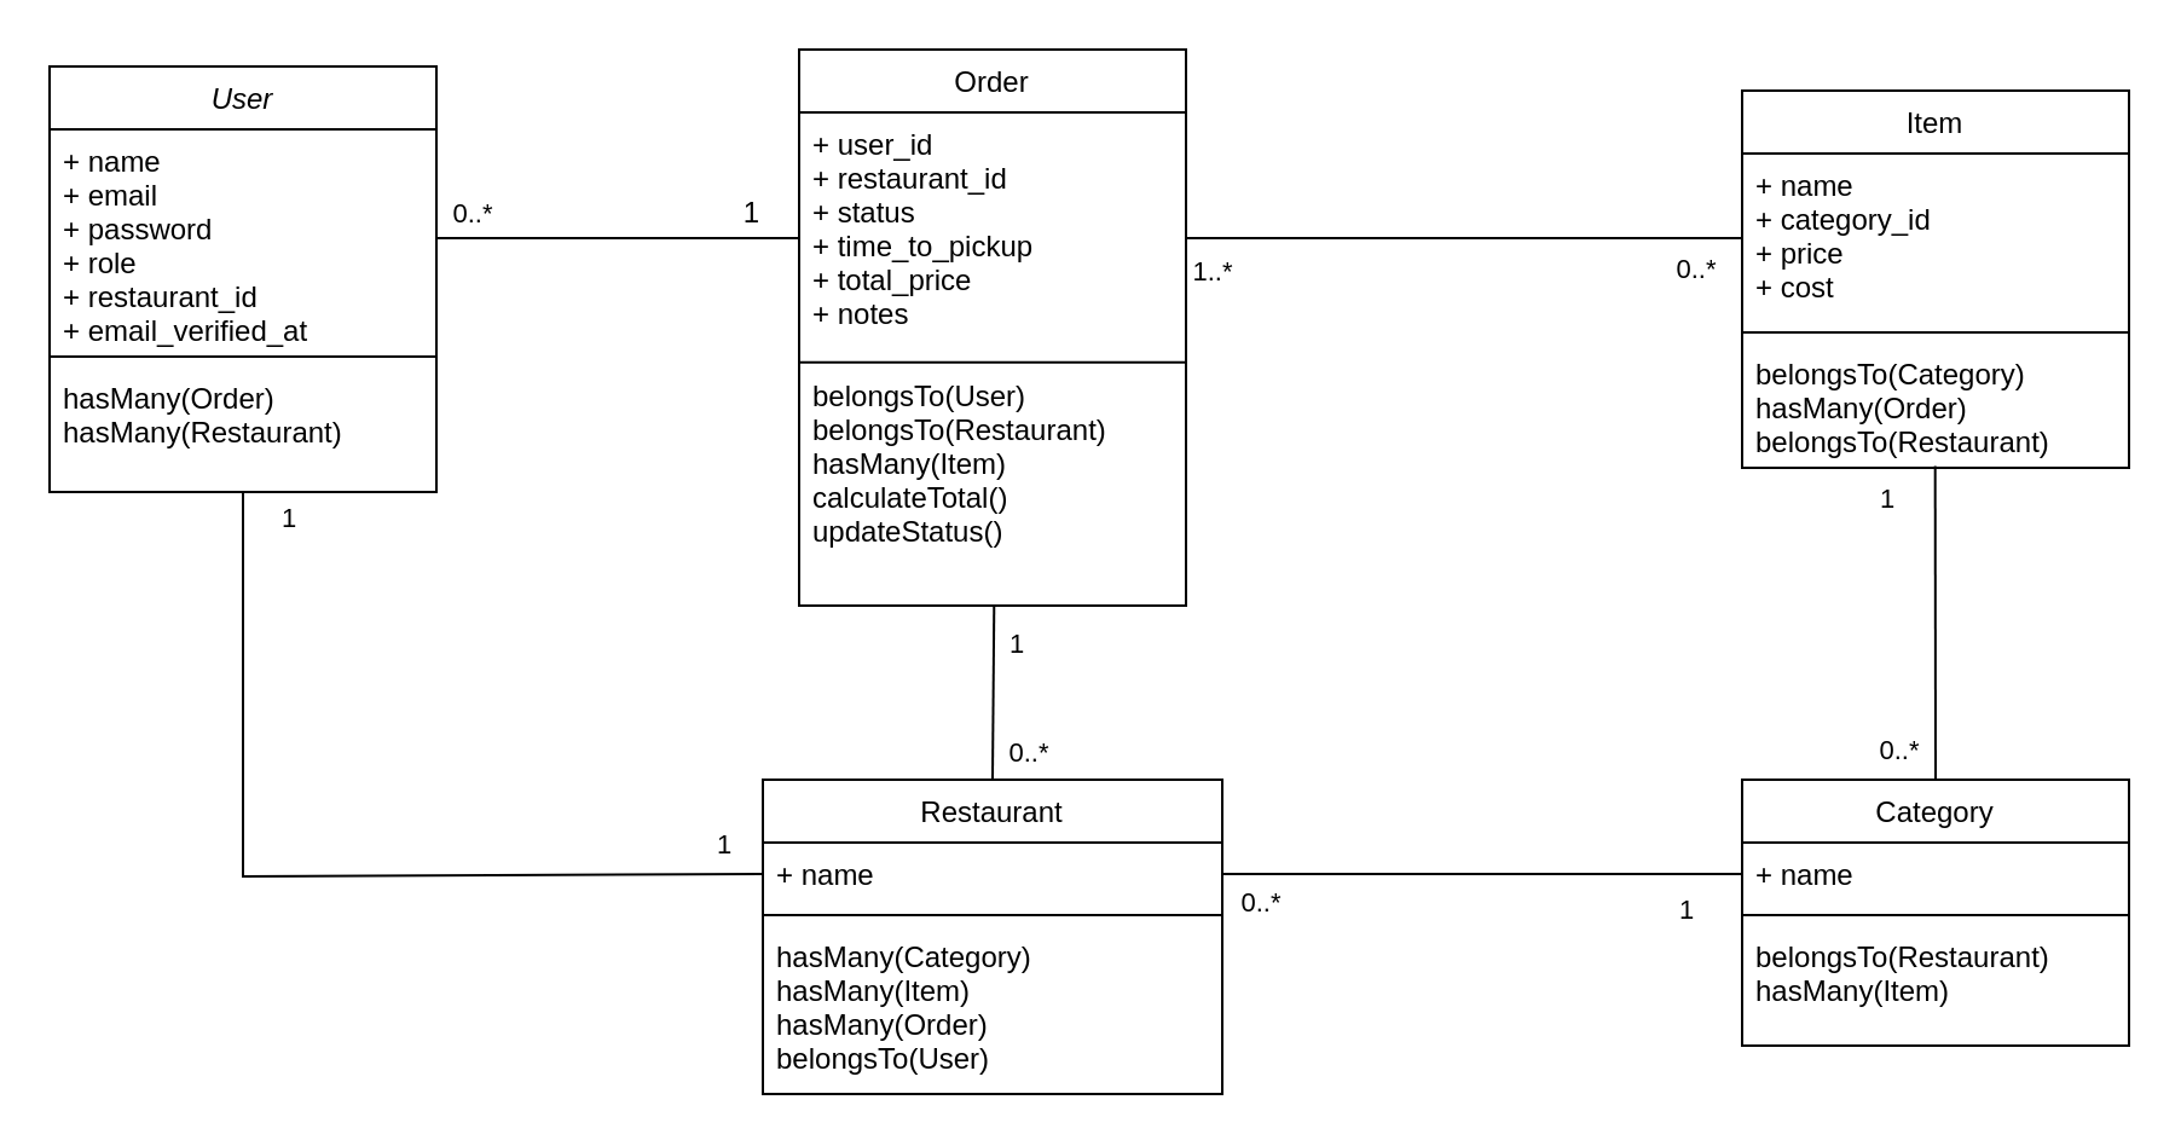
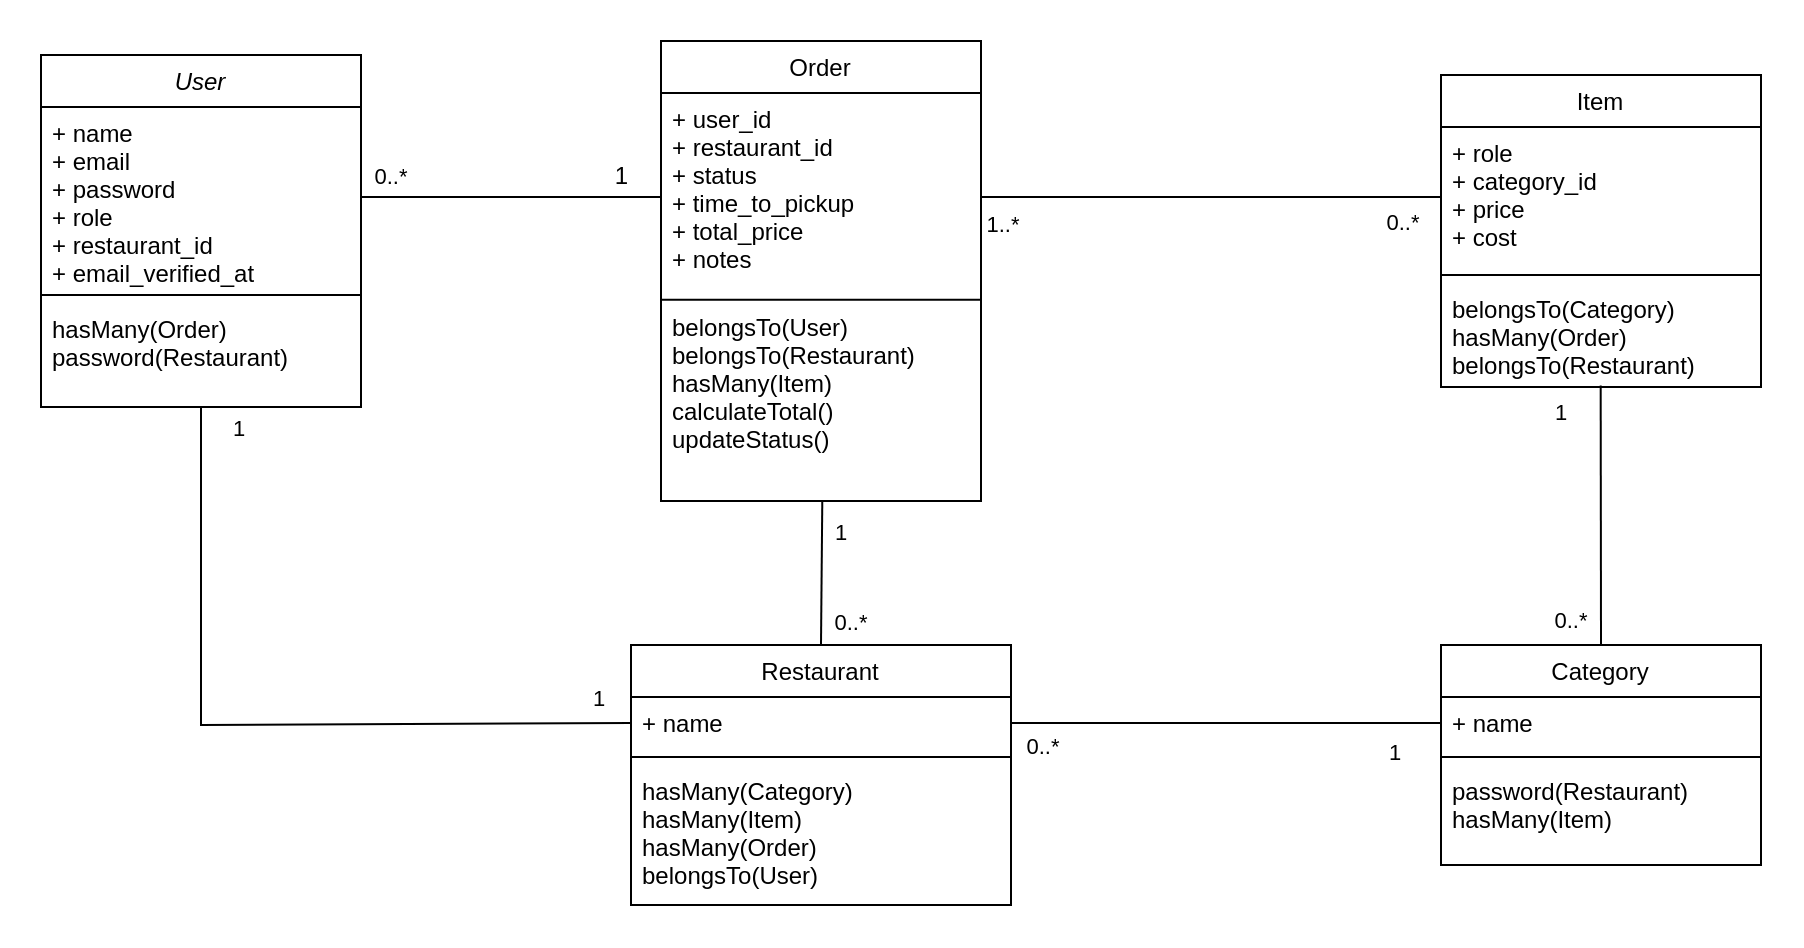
  <mxCell id="0" />
  <mxCell id="1" parent="0" />
  <mxCell id="2" value="User" style="swimlane;fontStyle=2;align=center;verticalAlign=top;childLayout=stackLayout;horizontal=1;startSize=26;horizontalStack=0;resizeParent=1;resizeLast=0;collapsible=1;marginBottom=0;rounded=0;shadow=0;strokeWidth=1;" vertex="1" parent="1"><mxGeometry x="20" y="27" width="160" height="176" as="geometry"><mxRectangle x="230" y="140" width="160" height="26" as="alternateBounds" /></mxGeometry></mxCell>
  <mxCell id="3" value="+ name &#10;+ email &#10;+ password &#10;+ role &#10;+ restaurant_id&#10;+ email_verified_at  &#10;" style="text;align=left;verticalAlign=top;spacingLeft=4;spacingRight=4;overflow=hidden;rotatable=0;points=[[0,0.5],[1,0.5]];portConstraint=eastwest;rounded=0;shadow=0;html=0;" vertex="1" parent="2"><mxGeometry y="26" width="160" height="90" as="geometry" /></mxCell>
  <mxCell id="4" value="" style="line;html=1;strokeWidth=1;align=left;verticalAlign=middle;spacingTop=-1;spacingLeft=3;spacingRight=3;rotatable=0;labelPosition=right;points=[];portConstraint=eastwest;" vertex="1" parent="2"><mxGeometry y="116" width="160" height="8" as="geometry" /></mxCell>
- <mxCell id="5" value="hasMany(Order)&#10;hasMany(Restaurant)" style="text;align=left;verticalAlign=top;spacingLeft=4;spacingRight=4;overflow=hidden;rotatable=0;points=[[0,0.5],[1,0.5]];portConstraint=eastwest;" vertex="1" parent="2"><mxGeometry y="124" width="160" height="42" as="geometry" /></mxCell>
+ <mxCell id="5" value="hasMany(Order)&#10;password(Restaurant)" style="text;align=left;verticalAlign=top;spacingLeft=4;spacingRight=4;overflow=hidden;rotatable=0;points=[[0,0.5],[1,0.5]];portConstraint=eastwest;" vertex="1" parent="2"><mxGeometry y="124" width="160" height="42" as="geometry" /></mxCell>
  <mxCell id="6" value="Category" style="swimlane;fontStyle=0;align=center;verticalAlign=top;childLayout=stackLayout;horizontal=1;startSize=26;horizontalStack=0;resizeParent=1;resizeLast=0;collapsible=1;marginBottom=0;rounded=0;shadow=0;strokeWidth=1;" vertex="1" parent="1"><mxGeometry x="720" y="322" width="160" height="110" as="geometry"><mxRectangle x="130" y="380" width="160" height="26" as="alternateBounds" /></mxGeometry></mxCell>
  <mxCell id="7" value="+ name" style="text;align=left;verticalAlign=top;spacingLeft=4;spacingRight=4;overflow=hidden;rotatable=0;points=[[0,0.5],[1,0.5]];portConstraint=eastwest;" vertex="1" parent="6"><mxGeometry y="26" width="160" height="26" as="geometry" /></mxCell>
  <mxCell id="8" value="" style="line;html=1;strokeWidth=1;align=left;verticalAlign=middle;spacingTop=-1;spacingLeft=3;spacingRight=3;rotatable=0;labelPosition=right;points=[];portConstraint=eastwest;" vertex="1" parent="6"><mxGeometry y="52" width="160" height="8" as="geometry" /></mxCell>
- <mxCell id="9" value="belongsTo(Restaurant)&#10;hasMany(Item)" style="text;align=left;verticalAlign=top;spacingLeft=4;spacingRight=4;overflow=hidden;rotatable=0;points=[[0,0.5],[1,0.5]];portConstraint=eastwest;" vertex="1" parent="6"><mxGeometry y="60" width="160" height="50" as="geometry" /></mxCell>
+ <mxCell id="9" value="password(Restaurant)&#10;hasMany(Item)" style="text;align=left;verticalAlign=top;spacingLeft=4;spacingRight=4;overflow=hidden;rotatable=0;points=[[0,0.5],[1,0.5]];portConstraint=eastwest;" vertex="1" parent="6"><mxGeometry y="60" width="160" height="50" as="geometry" /></mxCell>
  <mxCell id="10" value="Restaurant" style="swimlane;fontStyle=0;align=center;verticalAlign=top;childLayout=stackLayout;horizontal=1;startSize=26;horizontalStack=0;resizeParent=1;resizeLast=0;collapsible=1;marginBottom=0;rounded=0;shadow=0;strokeWidth=1;" vertex="1" parent="1"><mxGeometry x="315" y="322" width="190" height="130" as="geometry"><mxRectangle x="340" y="380" width="170" height="26" as="alternateBounds" /></mxGeometry></mxCell>
  <mxCell id="11" value="+ name" style="text;align=left;verticalAlign=top;spacingLeft=4;spacingRight=4;overflow=hidden;rotatable=0;points=[[0,0.5],[1,0.5]];portConstraint=eastwest;" vertex="1" parent="10"><mxGeometry y="26" width="190" height="26" as="geometry" /></mxCell>
  <mxCell id="12" value="" style="line;html=1;strokeWidth=1;align=left;verticalAlign=middle;spacingTop=-1;spacingLeft=3;spacingRight=3;rotatable=0;labelPosition=right;points=[];portConstraint=eastwest;" vertex="1" parent="10"><mxGeometry y="52" width="190" height="8" as="geometry" /></mxCell>
  <mxCell id="13" value="hasMany(Category)&#10;hasMany(Item)&#10;hasMany(Order)&#10;belongsTo(User)" style="text;align=left;verticalAlign=top;spacingLeft=4;spacingRight=4;overflow=hidden;rotatable=0;points=[[0,0.5],[1,0.5]];portConstraint=eastwest;" vertex="1" parent="10"><mxGeometry y="60" width="190" height="60" as="geometry" /></mxCell>
  <mxCell id="14" value="Order" style="swimlane;fontStyle=0;align=center;verticalAlign=top;childLayout=stackLayout;horizontal=1;startSize=26;horizontalStack=0;resizeParent=1;resizeLast=0;collapsible=1;marginBottom=0;rounded=0;shadow=0;strokeWidth=1;" vertex="1" parent="1"><mxGeometry x="330" y="20" width="160" height="230" as="geometry"><mxRectangle x="550" y="140" width="160" height="26" as="alternateBounds" /></mxGeometry></mxCell>
  <mxCell id="15" value="+ user_id&#10;+ restaurant_id&#10;+ status&#10;+ time_to_pickup&#10;+ total_price&#10;+ notes&#10;" style="text;align=left;verticalAlign=top;spacingLeft=4;spacingRight=4;overflow=hidden;rotatable=0;points=[[0,0.5],[1,0.5]];portConstraint=eastwest;rounded=0;shadow=0;html=0;" vertex="1" parent="14"><mxGeometry y="26" width="160" height="104" as="geometry" /></mxCell>
  <mxCell id="16" value="" style="endArrow=none;html=1;rounded=0;" edge="1" parent="14"><mxGeometry width="50" height="50" relative="1" as="geometry"><mxPoint y="129.43" as="sourcePoint" /><mxPoint x="160" y="129.43" as="targetPoint" /></mxGeometry></mxCell>
  <mxCell id="17" value="belongsTo(User)&#10;belongsTo(Restaurant)&#10;hasMany(Item)&#10;calculateTotal()&#10;updateStatus()" style="text;align=left;verticalAlign=top;spacingLeft=4;spacingRight=4;overflow=hidden;rotatable=0;points=[[0,0.5],[1,0.5]];portConstraint=eastwest;" vertex="1" parent="14"><mxGeometry y="130" width="160" height="100" as="geometry" /></mxCell>
  <mxCell id="18" value="Item" style="swimlane;fontStyle=0;align=center;verticalAlign=top;childLayout=stackLayout;horizontal=1;startSize=26;horizontalStack=0;resizeParent=1;resizeLast=0;collapsible=1;marginBottom=0;rounded=0;shadow=0;strokeWidth=1;" vertex="1" parent="1"><mxGeometry x="720" y="37" width="160" height="156" as="geometry"><mxRectangle x="130" y="380" width="160" height="26" as="alternateBounds" /></mxGeometry></mxCell>
- <mxCell id="19" value="+ name&#10;+ category_id&#10;+ price&#10;+ cost" style="text;align=left;verticalAlign=top;spacingLeft=4;spacingRight=4;overflow=hidden;rotatable=0;points=[[0,0.5],[1,0.5]];portConstraint=eastwest;" vertex="1" parent="18"><mxGeometry y="26" width="160" height="70" as="geometry" /></mxCell>
+ <mxCell id="19" value="+ role&#10;+ category_id&#10;+ price&#10;+ cost" style="text;align=left;verticalAlign=top;spacingLeft=4;spacingRight=4;overflow=hidden;rotatable=0;points=[[0,0.5],[1,0.5]];portConstraint=eastwest;" vertex="1" parent="18"><mxGeometry y="26" width="160" height="70" as="geometry" /></mxCell>
  <mxCell id="20" value="" style="line;html=1;strokeWidth=1;align=left;verticalAlign=middle;spacingTop=-1;spacingLeft=3;spacingRight=3;rotatable=0;labelPosition=right;points=[];portConstraint=eastwest;" vertex="1" parent="18"><mxGeometry y="96" width="160" height="8" as="geometry" /></mxCell>
  <mxCell id="21" value="belongsTo(Category)&#10;hasMany(Order)&#10;belongsTo(Restaurant)" style="text;align=left;verticalAlign=top;spacingLeft=4;spacingRight=4;overflow=hidden;rotatable=0;points=[[0,0.5],[1,0.5]];portConstraint=eastwest;" vertex="1" parent="18"><mxGeometry y="104" width="160" height="52" as="geometry" /></mxCell>
  <mxCell id="22" value="" style="endArrow=none;html=1;rounded=0;exitX=1;exitY=0.5;exitDx=0;exitDy=0;entryX=0;entryY=0.5;entryDx=0;entryDy=0;" edge="1" parent="1" source="3" target="15"><mxGeometry width="50" height="50" relative="1" as="geometry"><mxPoint x="150" y="132" as="sourcePoint" /><mxPoint x="270" y="112" as="targetPoint" /></mxGeometry></mxCell>
  <mxCell id="23" value="0..*" style="edgeLabel;html=1;align=center;verticalAlign=middle;resizable=0;points=[];" vertex="1" connectable="0" parent="22"><mxGeometry x="-0.794" y="2" relative="1" as="geometry"><mxPoint x="-1" y="-9" as="offset" /></mxGeometry></mxCell>
  <mxCell id="24" value="1" style="resizable=0;align=right;verticalAlign=bottom;labelBackgroundColor=none;fontSize=12;" connectable="0" vertex="1" parent="1"><mxGeometry x="320" y="100" as="geometry"><mxPoint x="-5" y="-4" as="offset" /></mxGeometry></mxCell>
  <mxCell id="25" value="" style="endArrow=none;html=1;rounded=0;entryX=1;entryY=0.5;entryDx=0;entryDy=0;exitX=0;exitY=0.5;exitDx=0;exitDy=0;" edge="1" parent="1" source="19" target="15"><mxGeometry width="50" height="50" relative="1" as="geometry"><mxPoint x="650" y="82" as="sourcePoint" /><mxPoint x="581" y="272" as="targetPoint" /></mxGeometry></mxCell>
  <mxCell id="26" value="0..*" style="edgeLabel;html=1;align=center;verticalAlign=middle;resizable=0;points=[];" vertex="1" connectable="0" parent="25"><mxGeometry x="-0.794" y="2" relative="1" as="geometry"><mxPoint x="4" y="10" as="offset" /></mxGeometry></mxCell>
  <mxCell id="27" value="1..*" style="edgeLabel;html=1;align=center;verticalAlign=middle;resizable=0;points=[];" vertex="1" connectable="0" parent="25"><mxGeometry x="0.421" y="-1" relative="1" as="geometry"><mxPoint x="-57" y="14" as="offset" /></mxGeometry></mxCell>
  <mxCell id="28" value="" style="endArrow=none;html=1;rounded=0;entryX=0.5;entryY=0;entryDx=0;entryDy=0;exitX=0.499;exitY=0.985;exitDx=0;exitDy=0;exitPerimeter=0;" edge="1" parent="1" source="21" target="6"><mxGeometry width="50" height="50" relative="1" as="geometry"><mxPoint x="620" y="412" as="sourcePoint" /><mxPoint x="350" y="262" as="targetPoint" /></mxGeometry></mxCell>
  <mxCell id="29" value="1" style="edgeLabel;html=1;align=center;verticalAlign=middle;resizable=0;points=[];" vertex="1" connectable="0" parent="28"><mxGeometry x="-0.794" y="2" relative="1" as="geometry"><mxPoint x="-22" as="offset" /></mxGeometry></mxCell>
  <mxCell id="30" value="0..*" style="edgeLabel;html=1;align=center;verticalAlign=middle;resizable=0;points=[];" vertex="1" connectable="0" parent="28"><mxGeometry x="0.421" y="-1" relative="1" as="geometry"><mxPoint x="-14" y="25" as="offset" /></mxGeometry></mxCell>
  <mxCell id="31" value="" style="endArrow=none;html=1;rounded=0;exitX=0;exitY=0.5;exitDx=0;exitDy=0;entryX=1;entryY=0.5;entryDx=0;entryDy=0;" edge="1" parent="1" source="7" target="11"><mxGeometry width="50" height="50" relative="1" as="geometry"><mxPoint x="420" y="405" as="sourcePoint" /><mxPoint x="341" y="438" as="targetPoint" /></mxGeometry></mxCell>
  <mxCell id="32" value="1" style="edgeLabel;html=1;align=center;verticalAlign=middle;resizable=0;points=[];" vertex="1" connectable="0" parent="31"><mxGeometry x="-0.794" y="2" relative="1" as="geometry"><mxPoint x="-2" y="12" as="offset" /></mxGeometry></mxCell>
  <mxCell id="33" value="0..*" style="edgeLabel;html=1;align=center;verticalAlign=middle;resizable=0;points=[];" vertex="1" connectable="0" parent="31"><mxGeometry x="0.421" y="-1" relative="1" as="geometry"><mxPoint x="-47" y="12" as="offset" /></mxGeometry></mxCell>
  <mxCell id="34" value="" style="endArrow=none;html=1;rounded=0;entryX=0.5;entryY=0;entryDx=0;entryDy=0;exitX=0.504;exitY=1.005;exitDx=0;exitDy=0;exitPerimeter=0;" edge="1" parent="1" source="17" target="10"><mxGeometry width="50" height="50" relative="1" as="geometry"><mxPoint x="410" y="262" as="sourcePoint" /><mxPoint x="90" y="322" as="targetPoint" /></mxGeometry></mxCell>
  <mxCell id="35" value="1" style="edgeLabel;html=1;align=center;verticalAlign=middle;resizable=0;points=[];" vertex="1" connectable="0" parent="34"><mxGeometry x="-0.794" y="2" relative="1" as="geometry"><mxPoint x="7" y="8" as="offset" /></mxGeometry></mxCell>
  <mxCell id="36" value="0..*" style="edgeLabel;html=1;align=center;verticalAlign=middle;resizable=0;points=[];" vertex="1" connectable="0" parent="34"><mxGeometry x="0.421" y="-1" relative="1" as="geometry"><mxPoint x="15" y="9" as="offset" /></mxGeometry></mxCell>
  <mxCell id="37" value="" style="endArrow=none;html=1;rounded=0;exitX=0;exitY=0.5;exitDx=0;exitDy=0;entryX=0.5;entryY=1;entryDx=0;entryDy=0;" edge="1" parent="1" source="11" target="2"><mxGeometry width="50" height="50" relative="1" as="geometry"><mxPoint x="410" y="322" as="sourcePoint" /><mxPoint x="40" y="272" as="targetPoint" /><Array as="points"><mxPoint x="100" y="362" /></Array></mxGeometry></mxCell>
  <mxCell id="38" value="1" style="edgeLabel;html=1;align=center;verticalAlign=middle;resizable=0;points=[];" vertex="1" connectable="0" parent="1"><mxGeometry x="430.188" y="318.823" as="geometry"><mxPoint x="-132" y="30" as="offset" /></mxGeometry></mxCell>
  <mxCell id="39" value="1" style="edgeLabel;html=1;align=center;verticalAlign=middle;resizable=0;points=[];" vertex="1" connectable="0" parent="1"><mxGeometry x="449.998" y="352.003" as="geometry"><mxPoint x="-331" y="-139" as="offset" /></mxGeometry></mxCell>
